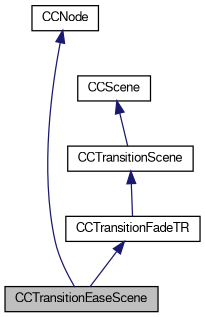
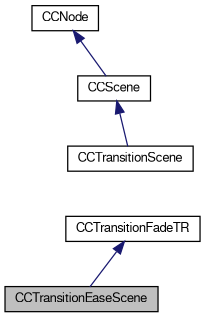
  digraph {
    node [color=black fontname=FreeSans fontsize=10 shape=record]
    edge [color=midnightblue dir=back fontname=FreeSans fontsize=10 labelfontname=FreeSans labelfontsize=10 style=solid]
    n1 [fillcolor=grey75 fontcolor=black height=0.2 label=CCTransitionEaseScene style=filled width=0.4]
    n2 [height=0.2 label=CCTransitionFadeTR width=0.4]
    n3 [height=0.2 label=CCTransitionScene width=0.4]
    n4 [height=0.2 label=CCScene width=0.4]
    n5 [height=0.2 label=CCNode width=0.4]
    n2 -> n1
-   n3 -> n2
    n4 -> n3
-   n5 -> n1
+   n5 -> n4
  }
